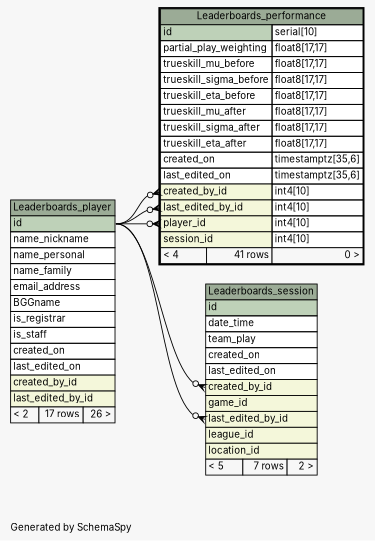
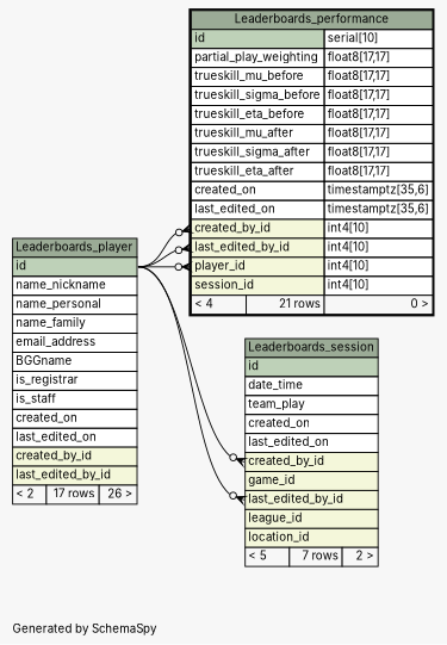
  digraph {
    bgcolor="#f7f7f7"
    fontname=Inter
    fontsize=11
    label="\nGenerated by SchemaSpy"
    labeljust=l
    nodesep=0.18
    rankdir=RL
    ranksep=0.46
    node [fontname=Inter fontsize=11 shape=plaintext]
    edge [arrowhead=none arrowsize=0.8 arrowtail=crowodot dir=back fontname=Inter headport="id:e" tailport="created_by_id:w"]
-   n1 [label=<     <TABLE BORDER="2" CELLBORDER="1" CELLSPACING="0" BGCOLOR="#ffffff">       <TR><TD COLSPAN="3" BGCOLOR="#9bab96" ALIGN="CENTER">Leaderboards_performance</TD></TR>       <TR><TD PORT="id" COLSPAN="2" BGCOLOR="#bed1b8" ALIGN="LEFT">id</TD><TD PORT="id.type" ALIGN="LEFT">serial[10]</TD></TR>       <TR><TD PORT="partial_play_weighting" COLSPAN="2" ALIGN="LEFT">partial_play_weighting</TD><TD PORT="partial_play_weighting.type" ALIGN="LEFT">float8[17,17]</TD></TR>       <TR><TD PORT="trueskill_mu_before" COLSPAN="2" ALIGN="LEFT">trueskill_mu_before</TD><TD PORT="trueskill_mu_before.type" ALIGN="LEFT">float8[17,17]</TD></TR>       <TR><TD PORT="trueskill_sigma_before" COLSPAN="2" ALIGN="LEFT">trueskill_sigma_before</TD><TD PORT="trueskill_sigma_before.type" ALIGN="LEFT">float8[17,17]</TD></TR>       <TR><TD PORT="trueskill_eta_before" COLSPAN="2" ALIGN="LEFT">trueskill_eta_before</TD><TD PORT="trueskill_eta_before.type" ALIGN="LEFT">float8[17,17]</TD></TR>       <TR><TD PORT="trueskill_mu_after" COLSPAN="2" ALIGN="LEFT">trueskill_mu_after</TD><TD PORT="trueskill_mu_after.type" ALIGN="LEFT">float8[17,17]</TD></TR>       <TR><TD PORT="trueskill_sigma_after" COLSPAN="2" ALIGN="LEFT">trueskill_sigma_after</TD><TD PORT="trueskill_sigma_after.type" ALIGN="LEFT">float8[17,17]</TD></TR>       <TR><TD PORT="trueskill_eta_after" COLSPAN="2" ALIGN="LEFT">trueskill_eta_after</TD><TD PORT="trueskill_eta_after.type" ALIGN="LEFT">float8[17,17]</TD></TR>       <TR><TD PORT="created_on" COLSPAN="2" ALIGN="LEFT">created_on</TD><TD PORT="created_on.type" ALIGN="LEFT">timestamptz[35,6]</TD></TR>       <TR><TD PORT="last_edited_on" COLSPAN="2" ALIGN="LEFT">last_edited_on</TD><TD PORT="last_edited_on.type" ALIGN="LEFT">timestamptz[35,6]</TD></TR>       <TR><TD PORT="created_by_id" COLSPAN="2" BGCOLOR="#f4f7da" ALIGN="LEFT">created_by_id</TD><TD PORT="created_by_id.type" ALIGN="LEFT">int4[10]</TD></TR>       <TR><TD PORT="last_edited_by_id" COLSPAN="2" BGCOLOR="#f4f7da" ALIGN="LEFT">last_edited_by_id</TD><TD PORT="last_edited_by_id.type" ALIGN="LEFT">int4[10]</TD></TR>       <TR><TD PORT="player_id" COLSPAN="2" BGCOLOR="#f4f7da" ALIGN="LEFT">player_id</TD><TD PORT="player_id.type" ALIGN="LEFT">int4[10]</TD></TR>       <TR><TD PORT="session_id" COLSPAN="2" BGCOLOR="#f4f7da" ALIGN="LEFT">session_id</TD><TD PORT="session_id.type" ALIGN="LEFT">int4[10]</TD></TR>       <TR><TD ALIGN="LEFT" BGCOLOR="#f7f7f7">&lt; 4</TD><TD ALIGN="RIGHT" BGCOLOR="#f7f7f7">41 rows</TD><TD ALIGN="RIGHT" BGCOLOR="#f7f7f7">0 &gt;</TD></TR>     </TABLE>>]
+   n1 [label=<     <TABLE BORDER="2" CELLBORDER="1" CELLSPACING="0" BGCOLOR="#ffffff">       <TR><TD COLSPAN="3" BGCOLOR="#9bab96" ALIGN="CENTER">Leaderboards_performance</TD></TR>       <TR><TD PORT="id" COLSPAN="2" BGCOLOR="#bed1b8" ALIGN="LEFT">id</TD><TD PORT="id.type" ALIGN="LEFT">serial[10]</TD></TR>       <TR><TD PORT="partial_play_weighting" COLSPAN="2" ALIGN="LEFT">partial_play_weighting</TD><TD PORT="partial_play_weighting.type" ALIGN="LEFT">float8[17,17]</TD></TR>       <TR><TD PORT="trueskill_mu_before" COLSPAN="2" ALIGN="LEFT">trueskill_mu_before</TD><TD PORT="trueskill_mu_before.type" ALIGN="LEFT">float8[17,17]</TD></TR>       <TR><TD PORT="trueskill_sigma_before" COLSPAN="2" ALIGN="LEFT">trueskill_sigma_before</TD><TD PORT="trueskill_sigma_before.type" ALIGN="LEFT">float8[17,17]</TD></TR>       <TR><TD PORT="trueskill_eta_before" COLSPAN="2" ALIGN="LEFT">trueskill_eta_before</TD><TD PORT="trueskill_eta_before.type" ALIGN="LEFT">float8[17,17]</TD></TR>       <TR><TD PORT="trueskill_mu_after" COLSPAN="2" ALIGN="LEFT">trueskill_mu_after</TD><TD PORT="trueskill_mu_after.type" ALIGN="LEFT">float8[17,17]</TD></TR>       <TR><TD PORT="trueskill_sigma_after" COLSPAN="2" ALIGN="LEFT">trueskill_sigma_after</TD><TD PORT="trueskill_sigma_after.type" ALIGN="LEFT">float8[17,17]</TD></TR>       <TR><TD PORT="trueskill_eta_after" COLSPAN="2" ALIGN="LEFT">trueskill_eta_after</TD><TD PORT="trueskill_eta_after.type" ALIGN="LEFT">float8[17,17]</TD></TR>       <TR><TD PORT="created_on" COLSPAN="2" ALIGN="LEFT">created_on</TD><TD PORT="created_on.type" ALIGN="LEFT">timestamptz[35,6]</TD></TR>       <TR><TD PORT="last_edited_on" COLSPAN="2" ALIGN="LEFT">last_edited_on</TD><TD PORT="last_edited_on.type" ALIGN="LEFT">timestamptz[35,6]</TD></TR>       <TR><TD PORT="created_by_id" COLSPAN="2" BGCOLOR="#f4f7da" ALIGN="LEFT">created_by_id</TD><TD PORT="created_by_id.type" ALIGN="LEFT">int4[10]</TD></TR>       <TR><TD PORT="last_edited_by_id" COLSPAN="2" BGCOLOR="#f4f7da" ALIGN="LEFT">last_edited_by_id</TD><TD PORT="last_edited_by_id.type" ALIGN="LEFT">int4[10]</TD></TR>       <TR><TD PORT="player_id" COLSPAN="2" BGCOLOR="#f4f7da" ALIGN="LEFT">player_id</TD><TD PORT="player_id.type" ALIGN="LEFT">int4[10]</TD></TR>       <TR><TD PORT="session_id" COLSPAN="2" BGCOLOR="#f4f7da" ALIGN="LEFT">session_id</TD><TD PORT="session_id.type" ALIGN="LEFT">int4[10]</TD></TR>       <TR><TD ALIGN="LEFT" BGCOLOR="#f7f7f7">&lt; 4</TD><TD ALIGN="RIGHT" BGCOLOR="#f7f7f7">21 rows</TD><TD ALIGN="RIGHT" BGCOLOR="#f7f7f7">0 &gt;</TD></TR>     </TABLE>>]
    n2 [label=<     <TABLE BORDER="0" CELLBORDER="1" CELLSPACING="0" BGCOLOR="#ffffff">       <TR><TD COLSPAN="3" BGCOLOR="#9bab96" ALIGN="CENTER">Leaderboards_player</TD></TR>       <TR><TD PORT="id" COLSPAN="3" BGCOLOR="#bed1b8" ALIGN="LEFT">id</TD></TR>       <TR><TD PORT="name_nickname" COLSPAN="3" ALIGN="LEFT">name_nickname</TD></TR>       <TR><TD PORT="name_personal" COLSPAN="3" ALIGN="LEFT">name_personal</TD></TR>       <TR><TD PORT="name_family" COLSPAN="3" ALIGN="LEFT">name_family</TD></TR>       <TR><TD PORT="email_address" COLSPAN="3" ALIGN="LEFT">email_address</TD></TR>       <TR><TD PORT="BGGname" COLSPAN="3" ALIGN="LEFT">BGGname</TD></TR>       <TR><TD PORT="is_registrar" COLSPAN="3" ALIGN="LEFT">is_registrar</TD></TR>       <TR><TD PORT="is_staff" COLSPAN="3" ALIGN="LEFT">is_staff</TD></TR>       <TR><TD PORT="created_on" COLSPAN="3" ALIGN="LEFT">created_on</TD></TR>       <TR><TD PORT="last_edited_on" COLSPAN="3" ALIGN="LEFT">last_edited_on</TD></TR>       <TR><TD PORT="created_by_id" COLSPAN="3" BGCOLOR="#f4f7da" ALIGN="LEFT">created_by_id</TD></TR>       <TR><TD PORT="last_edited_by_id" COLSPAN="3" BGCOLOR="#f4f7da" ALIGN="LEFT">last_edited_by_id</TD></TR>       <TR><TD ALIGN="LEFT" BGCOLOR="#f7f7f7">&lt; 2</TD><TD ALIGN="RIGHT" BGCOLOR="#f7f7f7">17 rows</TD><TD ALIGN="RIGHT" BGCOLOR="#f7f7f7">26 &gt;</TD></TR>     </TABLE>>]
    n3 [label=<     <TABLE BORDER="0" CELLBORDER="1" CELLSPACING="0" BGCOLOR="#ffffff">       <TR><TD COLSPAN="3" BGCOLOR="#9bab96" ALIGN="CENTER">Leaderboards_session</TD></TR>       <TR><TD PORT="id" COLSPAN="3" BGCOLOR="#bed1b8" ALIGN="LEFT">id</TD></TR>       <TR><TD PORT="date_time" COLSPAN="3" ALIGN="LEFT">date_time</TD></TR>       <TR><TD PORT="team_play" COLSPAN="3" ALIGN="LEFT">team_play</TD></TR>       <TR><TD PORT="created_on" COLSPAN="3" ALIGN="LEFT">created_on</TD></TR>       <TR><TD PORT="last_edited_on" COLSPAN="3" ALIGN="LEFT">last_edited_on</TD></TR>       <TR><TD PORT="created_by_id" COLSPAN="3" BGCOLOR="#f4f7da" ALIGN="LEFT">created_by_id</TD></TR>       <TR><TD PORT="game_id" COLSPAN="3" BGCOLOR="#f4f7da" ALIGN="LEFT">game_id</TD></TR>       <TR><TD PORT="last_edited_by_id" COLSPAN="3" BGCOLOR="#f4f7da" ALIGN="LEFT">last_edited_by_id</TD></TR>       <TR><TD PORT="league_id" COLSPAN="3" BGCOLOR="#f4f7da" ALIGN="LEFT">league_id</TD></TR>       <TR><TD PORT="location_id" COLSPAN="3" BGCOLOR="#f4f7da" ALIGN="LEFT">location_id</TD></TR>       <TR><TD ALIGN="LEFT" BGCOLOR="#f7f7f7">&lt; 5</TD><TD ALIGN="RIGHT" BGCOLOR="#f7f7f7">7 rows</TD><TD ALIGN="RIGHT" BGCOLOR="#f7f7f7">2 &gt;</TD></TR>     </TABLE>>]
    n1 -> n2
    n1 -> n2 [tailport="last_edited_by_id:w"]
    n1 -> n2 [tailport="player_id:w"]
    n3 -> n2
    n3 -> n2 [tailport="last_edited_by_id:w"]
  }
